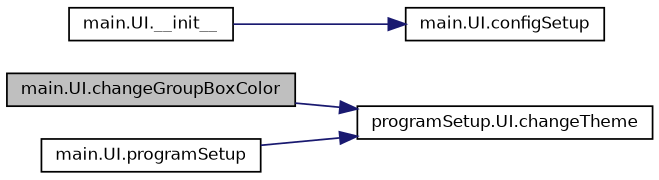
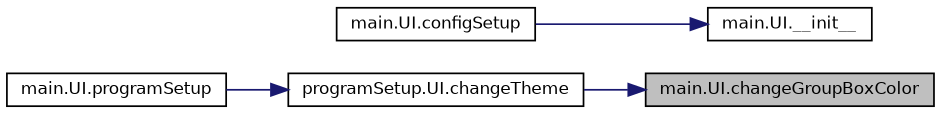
  digraph {
    rankdir=RL
    node [color=black fillcolor=white fontname=Helvetica fontsize=10 shape=record style=filled]
    edge [color=midnightblue dir=back fontname=Helvetica fontsize=10 labelfontname=Helvetica labelfontsize=10 style=solid]
    n1 [fillcolor=grey75 fontcolor=black height=0.2 label="main.UI.changeGroupBoxColor" width=0.4]
    n2 [height=0.2 label="programSetup.UI.changeTheme" width=0.4]
    n3 [height=0.2 label="main.UI.programSetup" width=0.4]
    n4 [height=0.2 label="main.UI.configSetup" width=0.4]
    n5 [height=0.2 label="main.UI.__init__" width=0.4]
-   n2 -> n1
+   n1 -> n2
    n2 -> n3
-   n4 -> n5
+   n5 -> n4
  }
